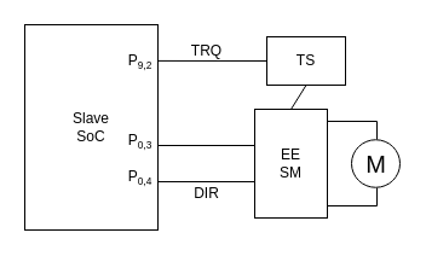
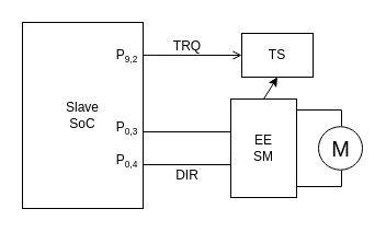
  <mxCell id="0" />
  <mxCell id="1" parent="0" />
  <mxCell id="2" value="Slave&lt;div&gt;SoC&lt;/div&gt;" style="rounded=0;whiteSpace=wrap;html=1;" parent="1" vertex="1"><mxGeometry x="20" y="20" width="110" height="170" as="geometry" /></mxCell>
  <mxCell id="3" value="P&lt;span style=&quot;font-size: 10px;&quot;&gt;&lt;sub&gt;9,2&lt;/sub&gt;&lt;/span&gt;" style="text;html=1;align=center;verticalAlign=middle;resizable=1;points=[];autosize=1;strokeColor=none;fillColor=none;" parent="1" vertex="1"><mxGeometry x="95" y="35" width="40" height="30" as="geometry" /></mxCell>
  <mxCell id="4" value="P&lt;span style=&quot;font-size: 10px;&quot;&gt;&lt;sub&gt;0,4&lt;/sub&gt;&lt;/span&gt;" style="text;html=1;align=center;verticalAlign=middle;resizable=1;points=[];autosize=1;strokeColor=none;fillColor=none;" parent="1" vertex="1"><mxGeometry x="95" y="130.5" width="40" height="30" as="geometry" /></mxCell>
  <mxCell id="5" value="EE&lt;div&gt;SM&lt;/div&gt;" style="whiteSpace=wrap;html=1;" parent="1" vertex="1"><mxGeometry x="210" y="90" width="60" height="90" as="geometry" /></mxCell>
  <mxCell id="6" value="" style="endArrow=none;html=1;rounded=0;exitX=0.5;exitY=1;exitDx=0;exitDy=0;exitPerimeter=0;entryX=1;entryY=0.889;entryDx=0;entryDy=0;entryPerimeter=0;" parent="1" target="5" edge="1"><mxGeometry width="50" height="50" relative="1" as="geometry"><mxPoint x="311" y="155" as="sourcePoint" /><mxPoint x="281" y="170" as="targetPoint" /><Array as="points"><mxPoint x="311" y="170" /></Array></mxGeometry></mxCell>
  <mxCell id="7" value="" style="endArrow=none;html=1;rounded=0;entryX=0.5;entryY=0;entryDx=0;entryDy=0;entryPerimeter=0;exitX=1;exitY=0.111;exitDx=0;exitDy=0;exitPerimeter=0;" parent="1" source="5" edge="1"><mxGeometry width="50" height="50" relative="1" as="geometry"><mxPoint x="281" y="100" as="sourcePoint" /><mxPoint x="311" y="115" as="targetPoint" /><Array as="points"><mxPoint x="311" y="100" /></Array></mxGeometry></mxCell>
  <mxCell id="8" value="" style="endArrow=none;html=1;rounded=0;" parent="1" edge="1"><mxGeometry width="50" height="50" relative="1" as="geometry"><mxPoint x="130" y="120" as="sourcePoint" /><mxPoint x="210" y="120" as="targetPoint" /></mxGeometry></mxCell>
  <mxCell id="9" value="" style="endArrow=none;html=1;rounded=0;entryX=0;entryY=0.667;entryDx=0;entryDy=0;entryPerimeter=0;exitX=1;exitY=0.239;exitDx=0;exitDy=0;exitPerimeter=0;" parent="1" target="5" edge="1"><mxGeometry width="50" height="50" relative="1" as="geometry"><mxPoint x="130" y="149.989" as="sourcePoint" /><mxPoint x="200" y="150" as="targetPoint" /></mxGeometry></mxCell>
  <mxCell id="10" value="DIR" style="text;html=1;align=center;verticalAlign=middle;resizable=0;points=[];autosize=1;strokeColor=none;fillColor=none;" parent="1" vertex="1"><mxGeometry x="150" y="145" width="40" height="30" as="geometry" /></mxCell>
  <mxCell id="11" value="P&lt;span style=&quot;font-size: 10px;&quot;&gt;&lt;sub&gt;0,3&lt;/sub&gt;&lt;/span&gt;" style="text;html=1;align=center;verticalAlign=middle;resizable=1;points=[];autosize=1;strokeColor=none;fillColor=none;" parent="1" vertex="1"><mxGeometry x="95" y="100.5" width="40" height="30" as="geometry" /></mxCell>
  <mxCell id="12" value="TS" style="rounded=0;whiteSpace=wrap;html=1;" parent="1" vertex="1"><mxGeometry x="220" y="30" width="65" height="40" as="geometry" /></mxCell>
- <mxCell id="13" value="" style="endArrow=none;html=1;rounded=0;entryX=0;entryY=0.5;entryDx=0;entryDy=0;exitX=1;exitY=0.176;exitDx=0;exitDy=0;exitPerimeter=0;" parent="1" source="2" target="12" edge="1"><mxGeometry width="50" height="50" relative="1" as="geometry"><mxPoint x="140" y="50" as="sourcePoint" /><mxPoint x="210" y="50" as="targetPoint" /></mxGeometry></mxCell>
- <mxCell id="14" value="" style="endArrow=none;html=1;rounded=0;entryX=0.5;entryY=1;entryDx=0;entryDy=0;exitX=0.5;exitY=0;exitDx=0;exitDy=0;" parent="1" source="5" target="12" edge="1"><mxGeometry width="50" height="50" relative="1" as="geometry"><mxPoint x="150" y="100" as="sourcePoint" /><mxPoint x="200" y="50" as="targetPoint" /></mxGeometry></mxCell>
+ <mxCell id="13" value="" style="endArrow=open;html=1;rounded=0;entryX=0;entryY=0.5;entryDx=0;entryDy=0;exitX=1;exitY=0.176;exitDx=0;exitDy=0;exitPerimeter=0;" parent="1" source="2" target="12" edge="1"><mxGeometry width="50" height="50" relative="1" as="geometry"><mxPoint x="140" y="50" as="sourcePoint" /><mxPoint x="210" y="50" as="targetPoint" /></mxGeometry></mxCell>
+ <mxCell id="14" value="" style="endArrow=classic;html=1;rounded=0;entryX=0.5;entryY=1;entryDx=0;entryDy=0;exitX=0.5;exitY=0;exitDx=0;exitDy=0;" parent="1" source="5" target="12" edge="1"><mxGeometry width="50" height="50" relative="1" as="geometry"><mxPoint x="150" y="100" as="sourcePoint" /><mxPoint x="200" y="50" as="targetPoint" /></mxGeometry></mxCell>
  <mxCell id="15" value="TRQ" style="text;html=1;align=center;verticalAlign=middle;resizable=0;points=[];autosize=1;strokeColor=none;fillColor=none;" parent="1" vertex="1"><mxGeometry x="145" y="27" width="50" height="30" as="geometry" /></mxCell>
  <mxCell id="16" value="M" style="dashed=0;outlineConnect=0;align=center;html=1;shape=mxgraph.pid.engines.electric_motor;fontSize=20;" parent="1" vertex="1"><mxGeometry x="290" y="115.25" width="40" height="39.5" as="geometry" /></mxCell>
